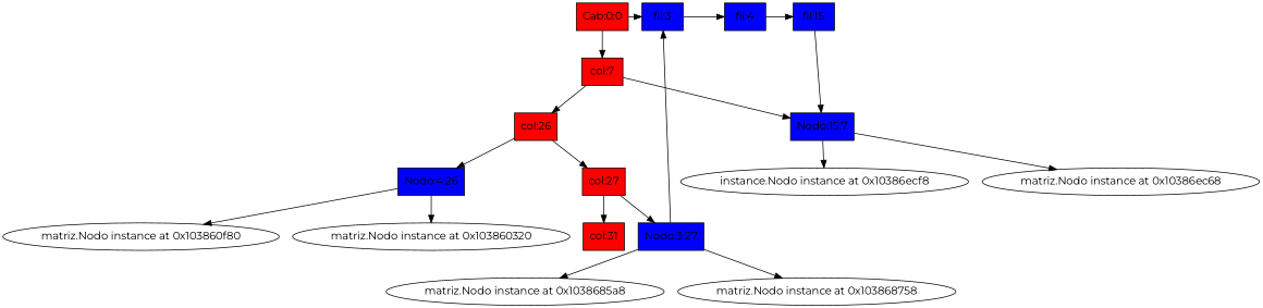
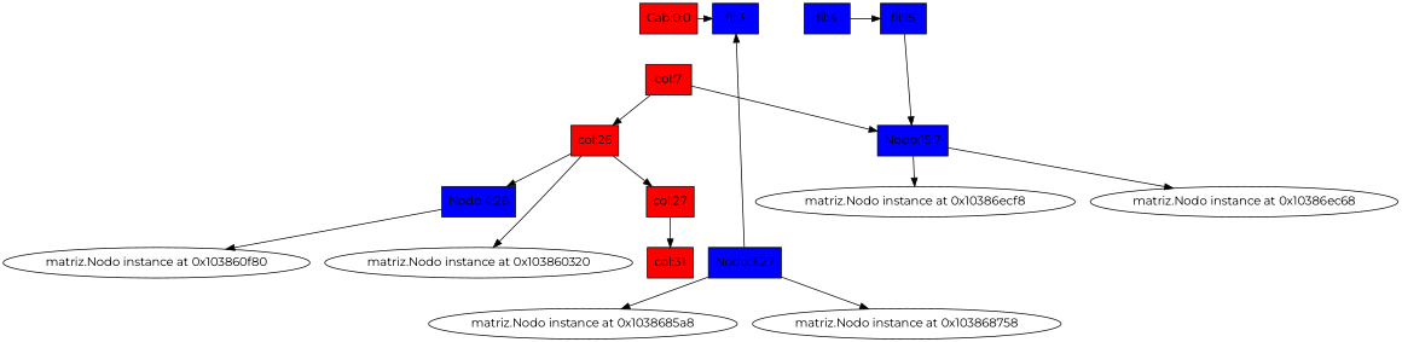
  digraph {
    fontname=Montserrat
    rankdir=TB
    node [fontname=Montserrat shape=box style=filled]
    edge [fontname=Montserrat]
    n1 [fillcolor=red label=<Cab:0:0>]
    n2 [fillcolor=blue label=<fil:3>]
    n3 [fillcolor=blue label=<fil:4>]
    n4 [fillcolor=blue label=<fil:15>]
    n5 [fillcolor=red label=<col:7>]
    n6 [fillcolor=blue label=<Nodo:15:7>]
    n7 [fillcolor=red label=<col:26>]
    n8 [fillcolor=red label=<col:27>]
    n9 [fillcolor=blue label=<Nodo:4:26>]
    "matriz.Nodo instance at 0x10386ec68" [shape="" style=""]
-   "matriz.Nodo instance at 0x10386ecf8" [label="instance.Nodo instance at 0x10386ecf8" shape="" style=""]
+   "matriz.Nodo instance at 0x10386ecf8" [shape="" style=""]
    n12 [fillcolor=red label=<col:31>]
    n13 [fillcolor=blue label=<Nodo:3:27>]
    "matriz.Nodo instance at 0x103860320" [shape="" style=""]
    "matriz.Nodo instance at 0x103860f80" [shape="" style=""]
    "matriz.Nodo instance at 0x1038685a8" [shape="" style=""]
    "matriz.Nodo instance at 0x103868758" [shape="" style=""]
    subgraph sub_1 {
      rank=same
      n1
      n2
      n3
      n4
    }
    n1 -> n2
-   n1 -> n5
-   n2 -> n3
    n3 -> n4
    n4 -> n6
    n5 -> n6
    n5 -> n7
    n6 -> "matriz.Nodo instance at 0x10386ec68"
    n6 -> "matriz.Nodo instance at 0x10386ecf8"
    n7 -> n8
    n7 -> n9
    n8 -> n12
-   n8 -> n13
-   n9 -> "matriz.Nodo instance at 0x103860320"
+   n7 -> "matriz.Nodo instance at 0x103860320"
    n9 -> "matriz.Nodo instance at 0x103860f80"
    n13 -> n2
    n13 -> "matriz.Nodo instance at 0x1038685a8"
    n13 -> "matriz.Nodo instance at 0x103868758"
  }
